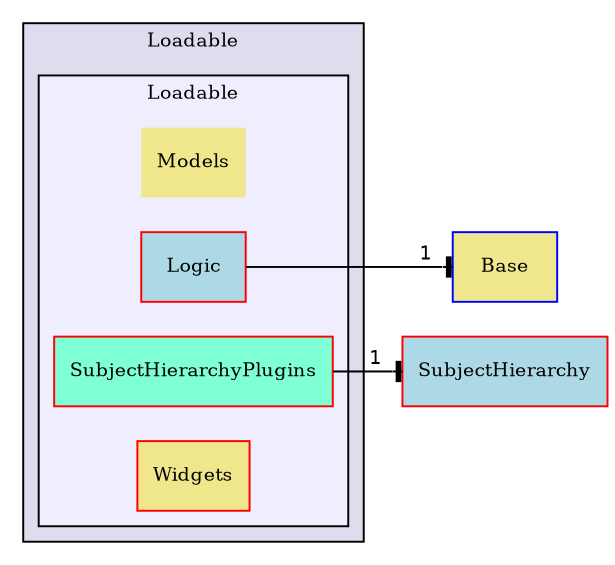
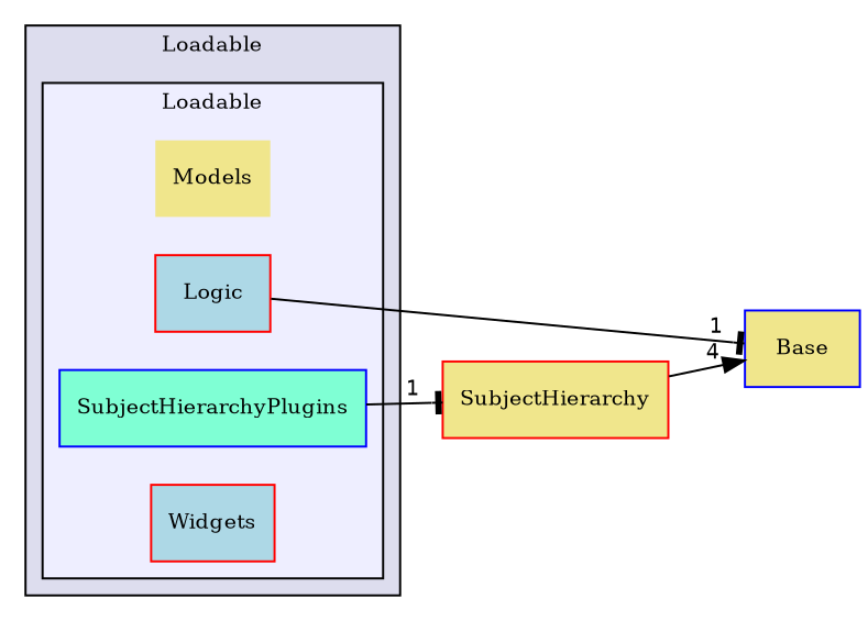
  digraph {
    compound=true
    fontname="DejaVu Serif"
    rankdir=LR
    node [color=red fillcolor=lightblue fontname="DejaVu Serif" fontsize=10 shape=box style=filled]
    edge [arrowhead=tee fontname="DejaVu Serif" headlabel=1 labeldistance=1.5 labelfontname=Helvetica labelfontsize=10]
    n1 [color=blue fillcolor=khaki label=Models shape=plaintext]
    n2 [label=Logic]
-   n3 [fillcolor=aquamarine label=SubjectHierarchyPlugins]
-   n4 [fillcolor=khaki label=Widgets]
+   n3 [color=blue fillcolor=aquamarine label=SubjectHierarchyPlugins]
+   n4 [label=Widgets]
    n5 [color=blue fillcolor=khaki label=Base]
-   n6 [label=SubjectHierarchy]
+   n6 [fillcolor=khaki label=SubjectHierarchy]
    subgraph cluster_1 {
      bgcolor="#ddddee"
      fontsize=10
      label=Loadable
      pencolor=black
      subgraph cluster_2 {
        bgcolor="#eeeeff"
        fontsize=10
        label=Loadable
        pencolor=black
        n1
        n2
        n3
        n4
      }
    }
    n2 -> n5
    n3 -> n6
+   n6 -> n5 [arrowhead=normal headlabel=4]
  }
